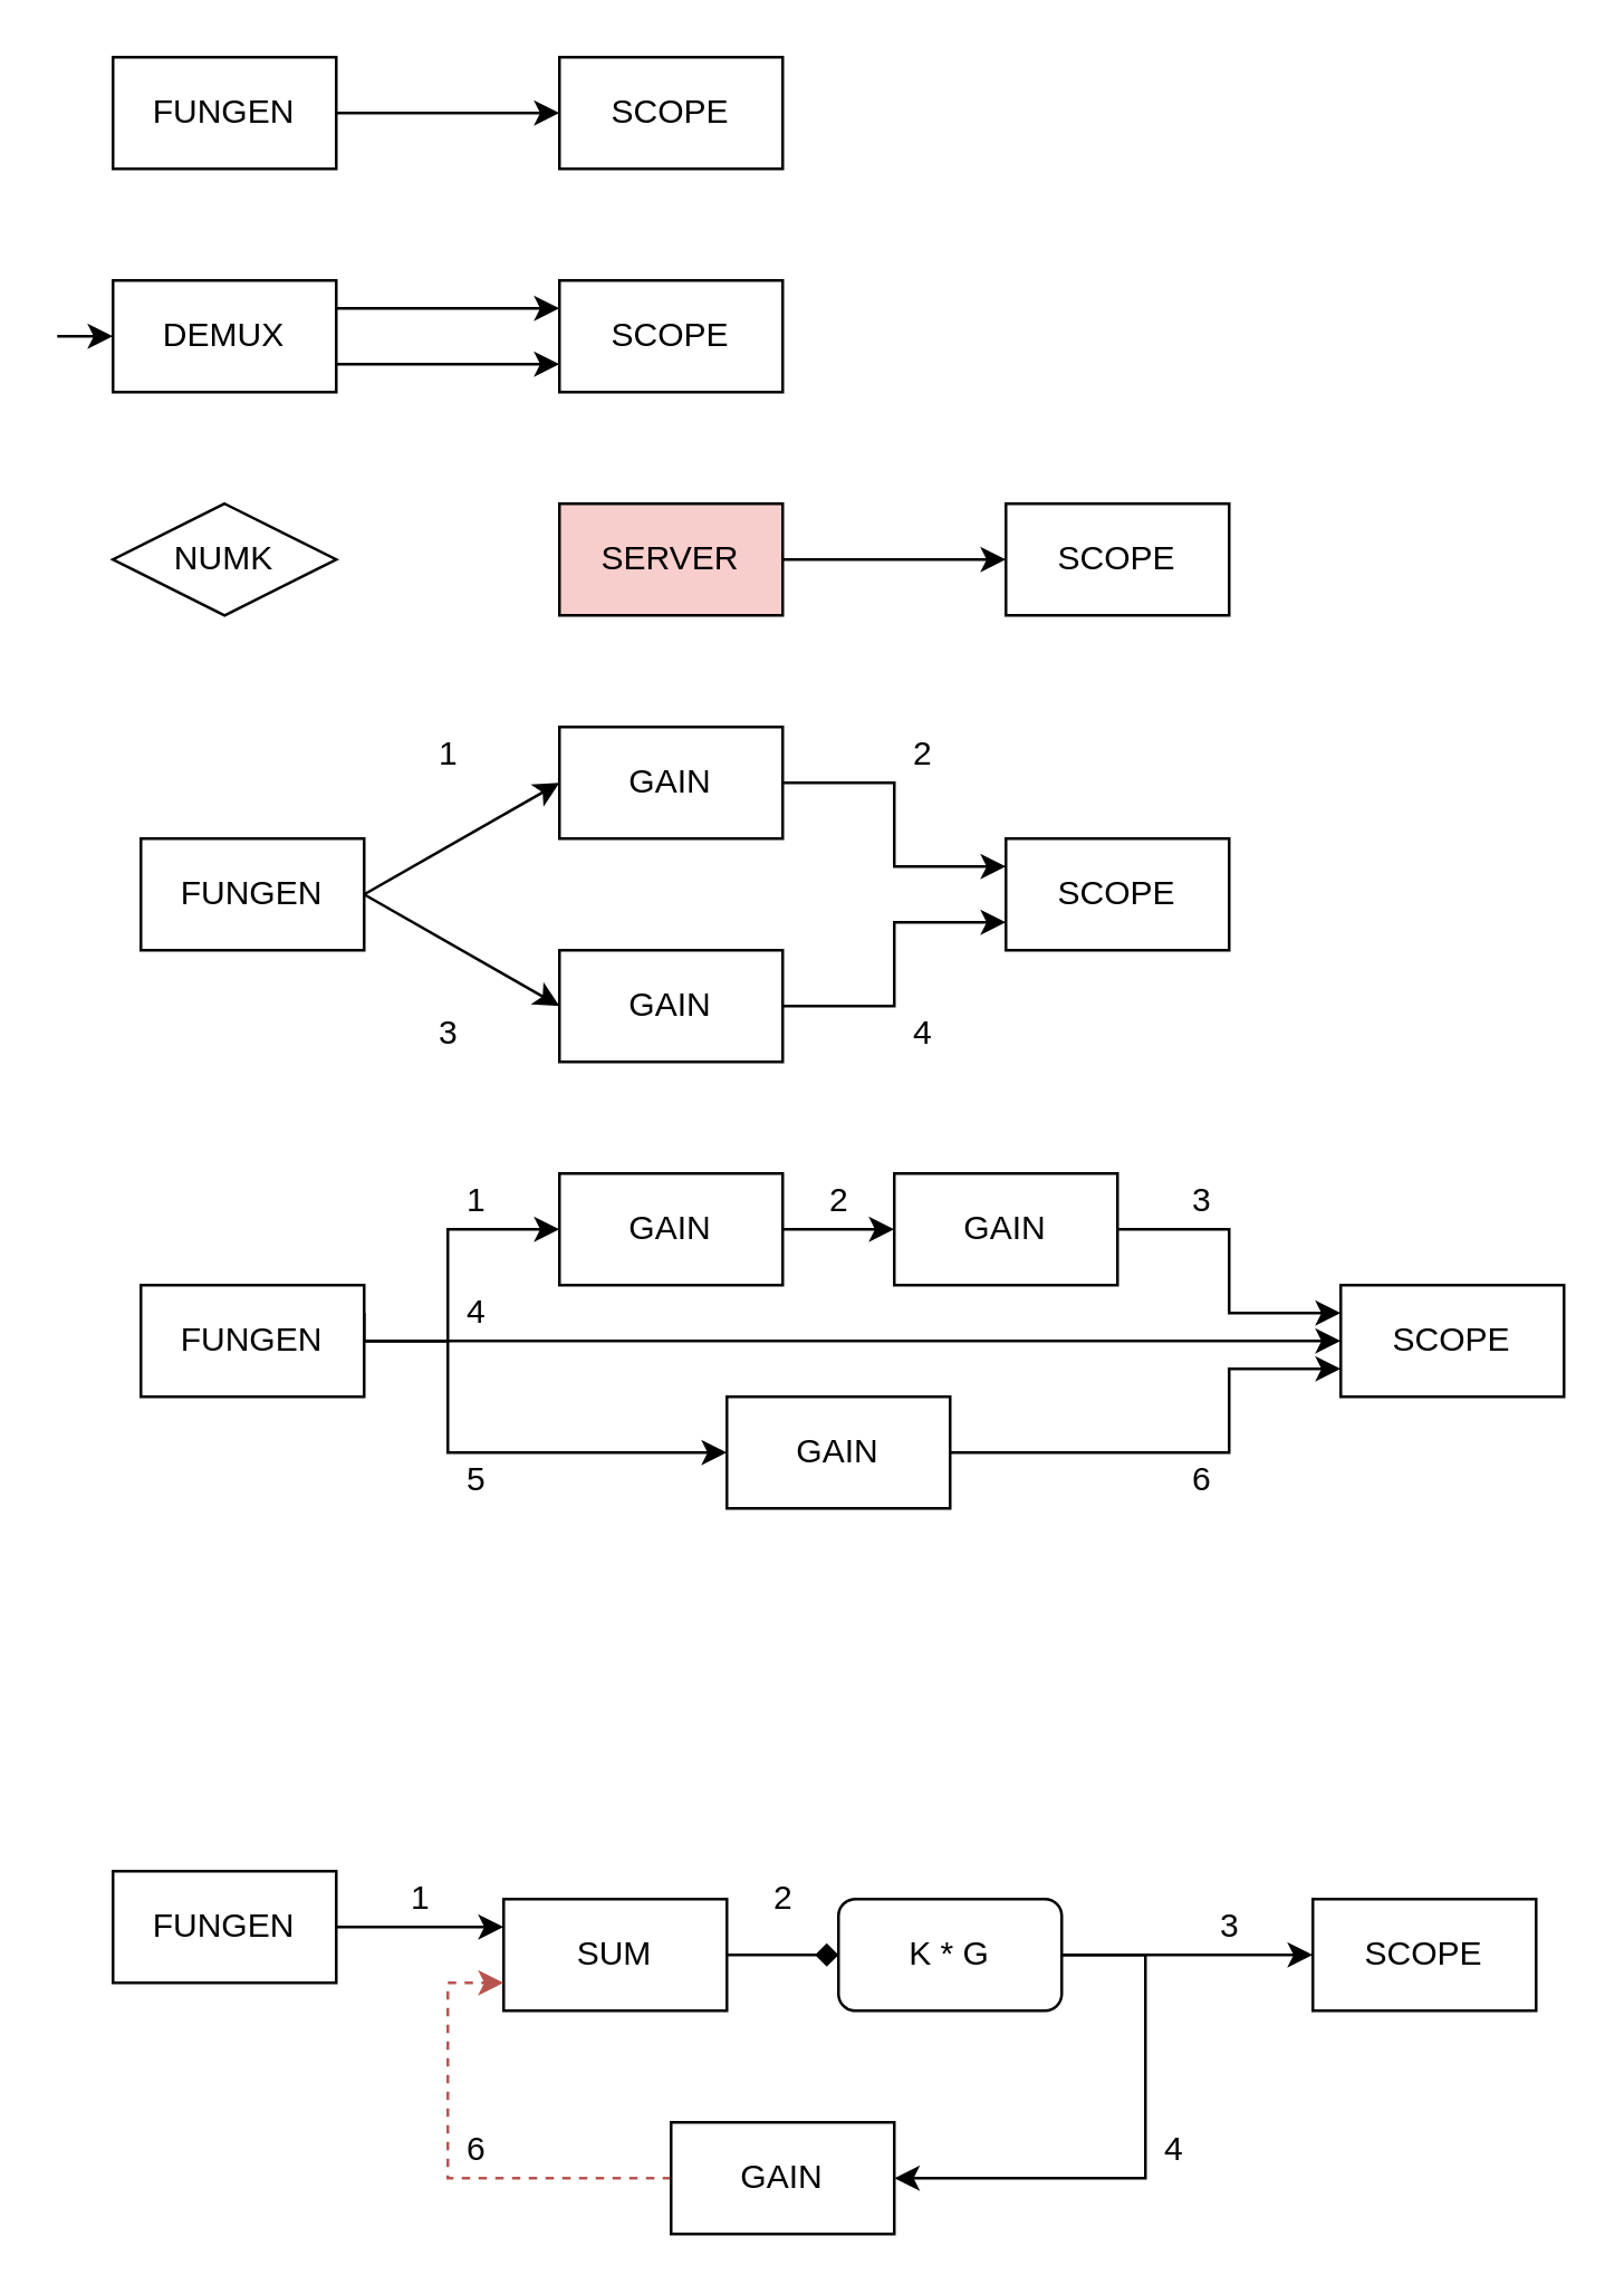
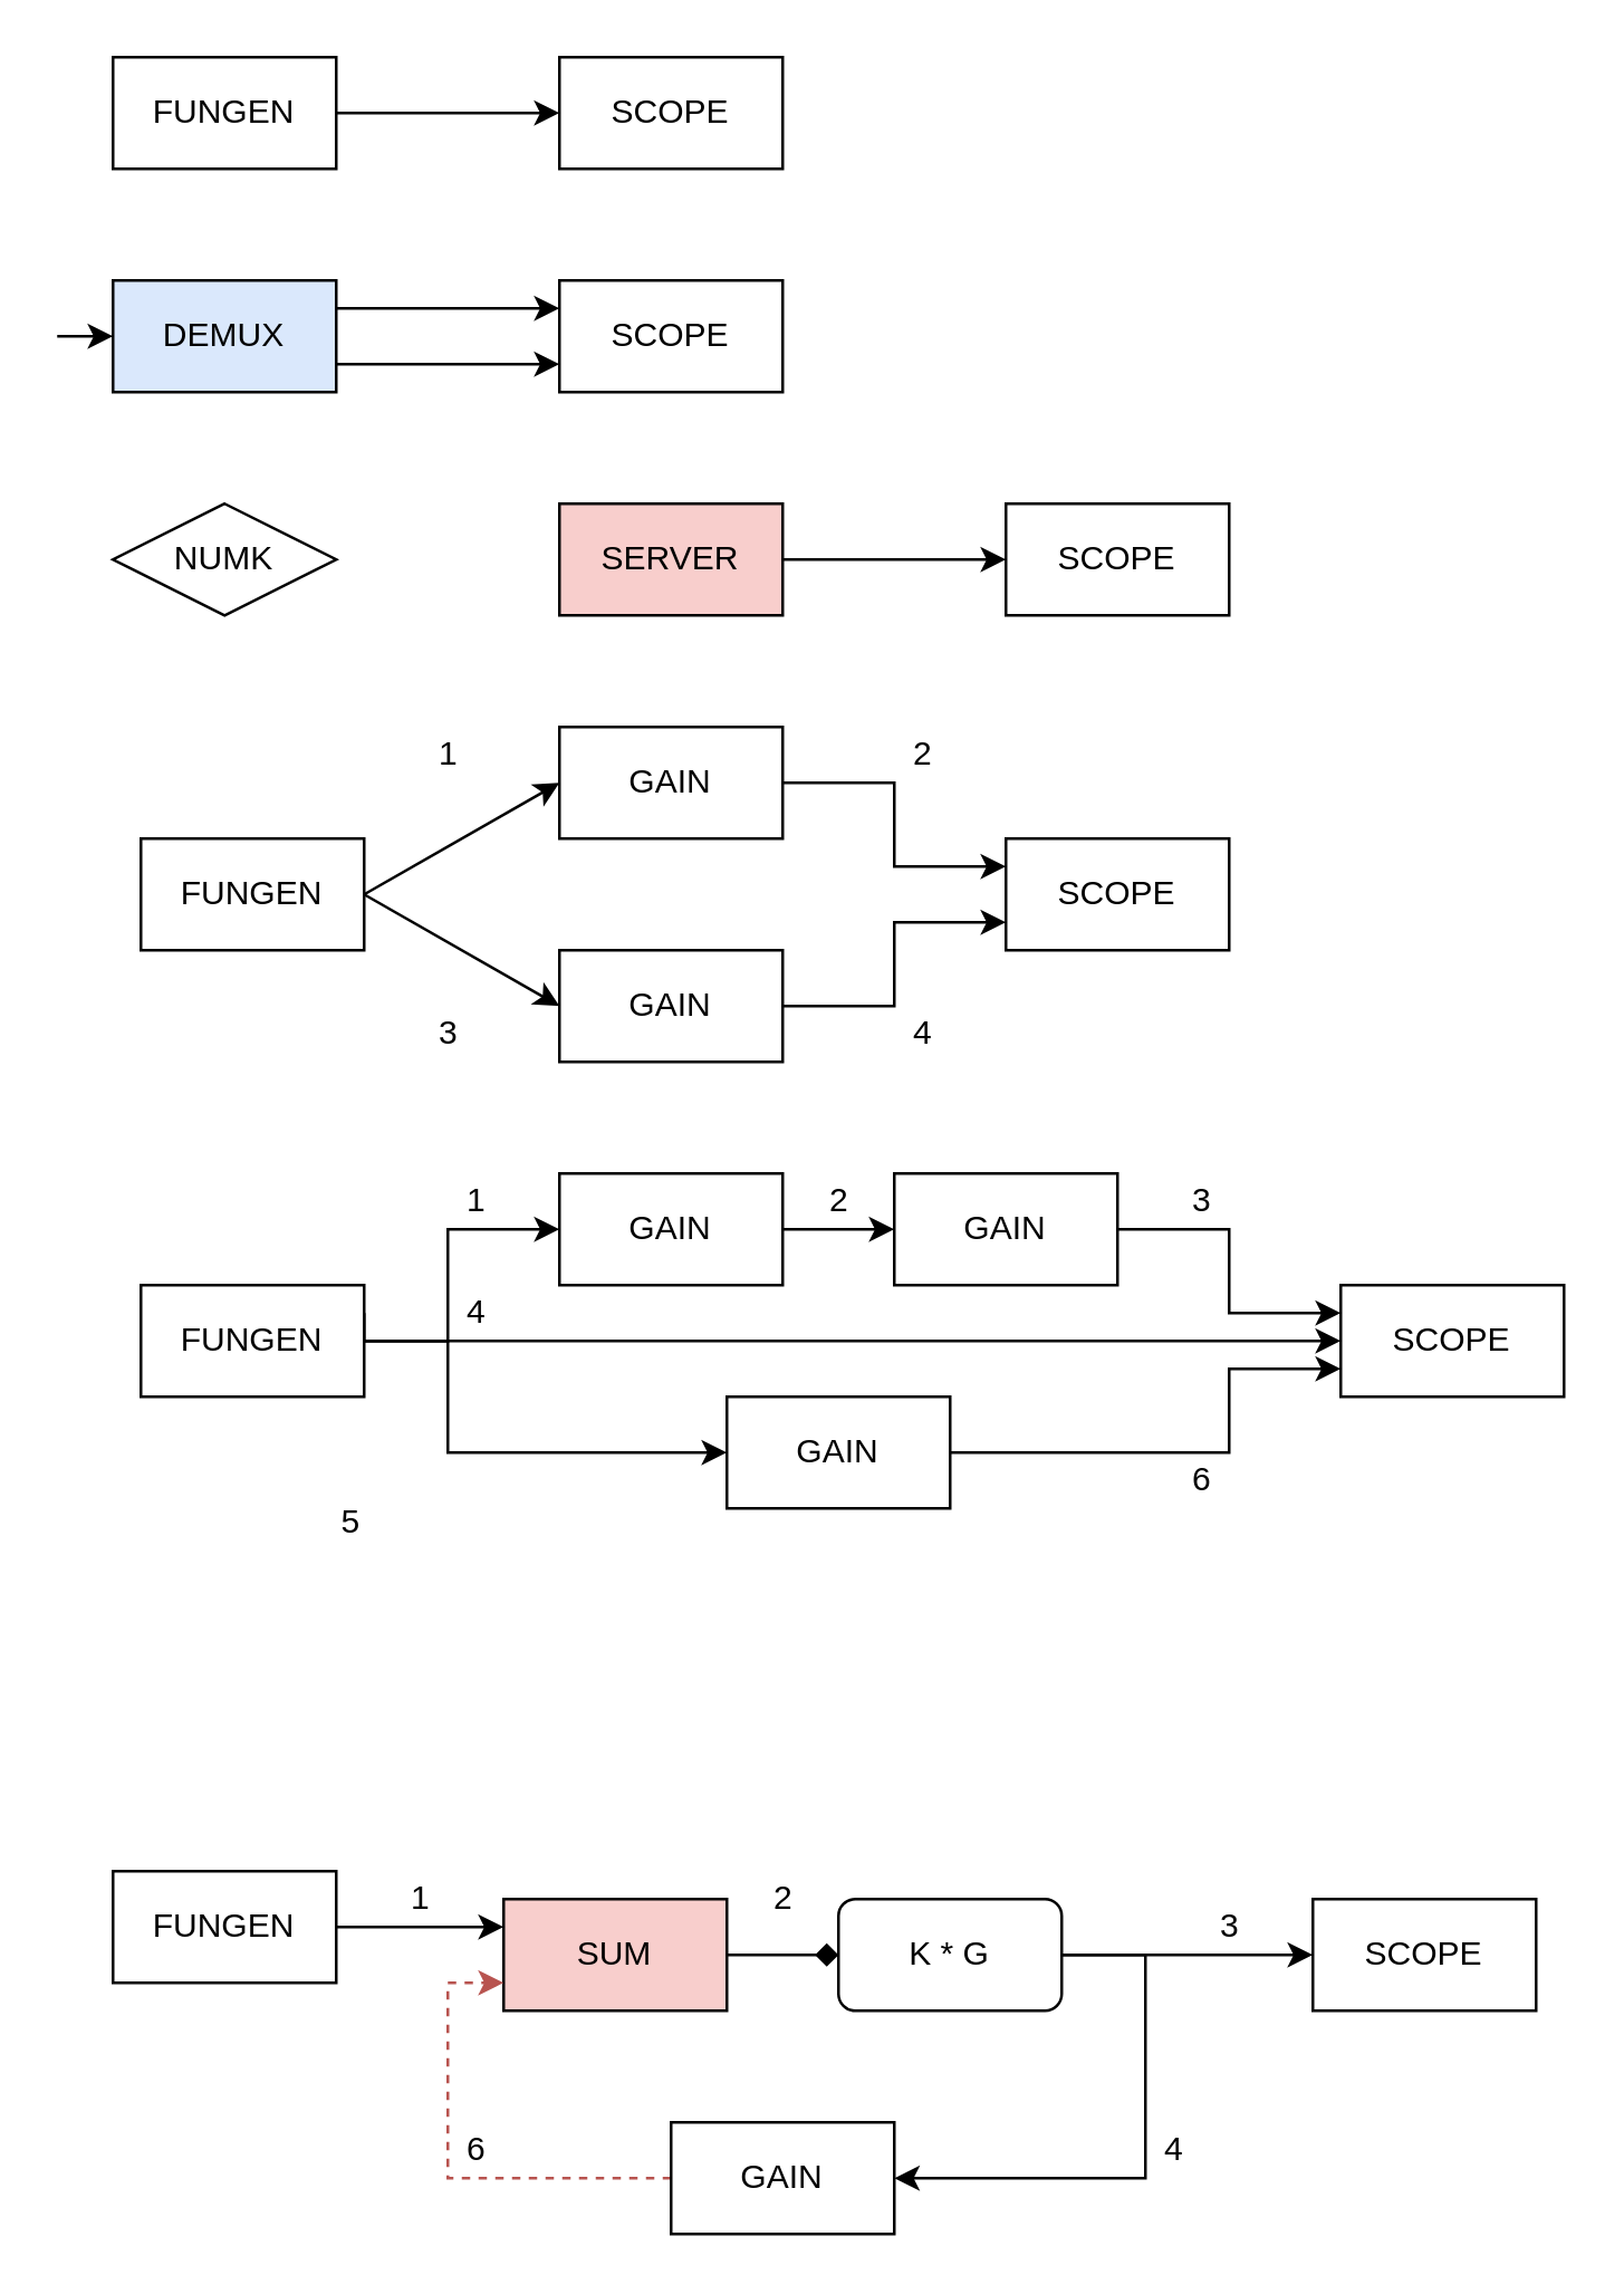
  <mxCell id="0" />
  <mxCell id="1" parent="0" />
  <mxCell id="2" value="FUNGEN" style="rounded=0;whiteSpace=wrap;html=1;" parent="1" vertex="1"><mxGeometry x="40" y="20" width="80" height="40" as="geometry" /></mxCell>
  <mxCell id="3" value="SCOPE" style="rounded=0;whiteSpace=wrap;html=1;" parent="1" vertex="1"><mxGeometry x="200" y="20" width="80" height="40" as="geometry" /></mxCell>
  <mxCell id="4" value="NUMK" style="rhombus;whiteSpace=wrap;html=1;" parent="1" vertex="1"><mxGeometry x="40" y="180" width="80" height="40" as="geometry" /></mxCell>
  <mxCell id="5" value="SERVER" style="rounded=0;whiteSpace=wrap;html=1;fillColor=#f8cecc;" parent="1" vertex="1"><mxGeometry x="200" y="180" width="80" height="40" as="geometry" /></mxCell>
  <mxCell id="6" value="SCOPE" style="rounded=0;whiteSpace=wrap;html=1;" parent="1" vertex="1"><mxGeometry x="360" y="180" width="80" height="40" as="geometry" /></mxCell>
  <mxCell id="7" value="FUNGEN" style="rounded=0;whiteSpace=wrap;html=1;" parent="1" vertex="1"><mxGeometry x="50" y="300" width="80" height="40" as="geometry" /></mxCell>
  <mxCell id="8" style="edgeStyle=orthogonalEdgeStyle;rounded=0;orthogonalLoop=1;jettySize=auto;html=1;entryX=0;entryY=0.25;entryDx=0;entryDy=0;" parent="1" source="9" target="10" edge="1"><mxGeometry relative="1" as="geometry" /></mxCell>
  <mxCell id="9" value="GAIN" style="rounded=0;whiteSpace=wrap;html=1;" parent="1" vertex="1"><mxGeometry x="200" y="260" width="80" height="40" as="geometry" /></mxCell>
  <mxCell id="10" value="SCOPE" style="rounded=0;whiteSpace=wrap;html=1;" parent="1" vertex="1"><mxGeometry x="360" y="300" width="80" height="40" as="geometry" /></mxCell>
  <mxCell id="11" style="edgeStyle=orthogonalEdgeStyle;rounded=0;orthogonalLoop=1;jettySize=auto;html=1;entryX=0;entryY=0.75;entryDx=0;entryDy=0;" parent="1" source="12" target="10" edge="1"><mxGeometry relative="1" as="geometry" /></mxCell>
  <mxCell id="12" value="GAIN" style="rounded=0;whiteSpace=wrap;html=1;" parent="1" vertex="1"><mxGeometry x="200" y="340" width="80" height="40" as="geometry" /></mxCell>
  <mxCell id="13" value="" style="endArrow=classic;html=1;exitX=1;exitY=0.5;exitDx=0;exitDy=0;entryX=0;entryY=0.5;entryDx=0;entryDy=0;" parent="1" source="2" target="3" edge="1"><mxGeometry width="50" height="50" relative="1" as="geometry"><mxPoint x="100" y="240" as="sourcePoint" /><mxPoint x="150" y="190" as="targetPoint" /></mxGeometry></mxCell>
  <mxCell id="14" value="" style="endArrow=classic;html=1;exitX=1;exitY=0.5;exitDx=0;exitDy=0;entryX=0;entryY=0.5;entryDx=0;entryDy=0;" parent="1" source="5" target="6" edge="1"><mxGeometry width="50" height="50" relative="1" as="geometry"><mxPoint x="120" y="280" as="sourcePoint" /><mxPoint x="170" y="230" as="targetPoint" /></mxGeometry></mxCell>
  <mxCell id="15" value="" style="endArrow=classic;html=1;exitX=1;exitY=0.5;exitDx=0;exitDy=0;entryX=0;entryY=0.5;entryDx=0;entryDy=0;" parent="1" source="7" target="9" edge="1"><mxGeometry width="50" height="50" relative="1" as="geometry"><mxPoint x="120" y="240" as="sourcePoint" /><mxPoint x="170" y="190" as="targetPoint" /></mxGeometry></mxCell>
  <mxCell id="16" value="" style="endArrow=classic;html=1;exitX=1;exitY=0.5;exitDx=0;exitDy=0;entryX=0;entryY=0.5;entryDx=0;entryDy=0;" parent="1" source="7" target="12" edge="1"><mxGeometry width="50" height="50" relative="1" as="geometry"><mxPoint x="120" y="240" as="sourcePoint" /><mxPoint x="170" y="190" as="targetPoint" /></mxGeometry></mxCell>
  <mxCell id="17" value="FUNGEN" style="rounded=0;whiteSpace=wrap;html=1;" parent="1" vertex="1"><mxGeometry x="40" y="670" width="80" height="40" as="geometry" /></mxCell>
  <mxCell id="18" style="edgeStyle=orthogonalEdgeStyle;rounded=0;orthogonalLoop=1;jettySize=auto;html=1;exitX=1;exitY=0.5;exitDx=0;exitDy=0;entryX=1;entryY=0.5;entryDx=0;entryDy=0;" parent="1" source="22" target="25" edge="1"><mxGeometry relative="1" as="geometry"><Array as="points"><mxPoint x="410" y="700" /><mxPoint x="410" y="780" /></Array><mxPoint x="370" y="700" as="sourcePoint" /><mxPoint x="370" y="780" as="targetPoint" /></mxGeometry></mxCell>
  <mxCell id="19" value="" style="edgeStyle=orthogonalEdgeStyle;rounded=0;orthogonalLoop=1;jettySize=auto;html=1;endArrow=diamond;" edge="1" parent="1" source="20" target="22"><mxGeometry relative="1" as="geometry" /></mxCell>
- <mxCell id="20" value="SUM" style="rounded=0;whiteSpace=wrap;html=1;" parent="1" vertex="1"><mxGeometry x="180" y="680" width="80" height="40" as="geometry" /></mxCell>
+ <mxCell id="20" value="SUM" style="rounded=0;whiteSpace=wrap;html=1;fillColor=#f8cecc;" parent="1" vertex="1"><mxGeometry x="180" y="680" width="80" height="40" as="geometry" /></mxCell>
  <mxCell id="21" style="edgeStyle=orthogonalEdgeStyle;rounded=0;orthogonalLoop=1;jettySize=auto;html=1;exitX=1;exitY=0.5;exitDx=0;exitDy=0;entryX=0;entryY=0.5;entryDx=0;entryDy=0;" edge="1" parent="1" source="22" target="23"><mxGeometry relative="1" as="geometry" /></mxCell>
  <mxCell id="22" value="K * G" style="whiteSpace=wrap;html=1;rounded=1;" vertex="1" parent="1"><mxGeometry x="300" y="680" width="80" height="40" as="geometry" /></mxCell>
  <mxCell id="23" value="SCOPE" style="rounded=0;whiteSpace=wrap;html=1;" parent="1" vertex="1"><mxGeometry x="470" y="680" width="80" height="40" as="geometry" /></mxCell>
  <mxCell id="24" style="edgeStyle=orthogonalEdgeStyle;rounded=0;orthogonalLoop=1;jettySize=auto;html=1;entryX=0;entryY=0.75;entryDx=0;entryDy=0;fillColor=#f8cecc;strokeColor=#b85450;dashed=1;" parent="1" source="25" target="20" edge="1"><mxGeometry relative="1" as="geometry"><Array as="points"><mxPoint x="160" y="780" /><mxPoint x="160" y="710" /></Array></mxGeometry></mxCell>
  <mxCell id="25" value="GAIN" style="rounded=0;whiteSpace=wrap;html=1;" parent="1" vertex="1"><mxGeometry x="240" y="760" width="80" height="40" as="geometry" /></mxCell>
  <mxCell id="26" value="" style="endArrow=classic;html=1;exitX=1;exitY=0.5;exitDx=0;exitDy=0;" parent="1" source="17" edge="1"><mxGeometry width="50" height="50" relative="1" as="geometry"><mxPoint x="120" y="650" as="sourcePoint" /><mxPoint x="180" y="690" as="targetPoint" /></mxGeometry></mxCell>
  <mxCell id="27" style="edgeStyle=orthogonalEdgeStyle;rounded=0;orthogonalLoop=1;jettySize=auto;html=1;exitX=1;exitY=0.25;exitDx=0;exitDy=0;entryX=0;entryY=0.5;entryDx=0;entryDy=0;" parent="1" source="30" target="32" edge="1"><mxGeometry relative="1" as="geometry"><Array as="points"><mxPoint x="130" y="480" /><mxPoint x="160" y="480" /><mxPoint x="160" y="440" /></Array></mxGeometry></mxCell>
  <mxCell id="28" style="edgeStyle=orthogonalEdgeStyle;rounded=0;orthogonalLoop=1;jettySize=auto;html=1;exitX=1;exitY=0.5;exitDx=0;exitDy=0;entryX=0;entryY=0.5;entryDx=0;entryDy=0;" parent="1" source="30" target="35" edge="1"><mxGeometry relative="1" as="geometry"><Array as="points"><mxPoint x="160" y="480" /><mxPoint x="160" y="520" /></Array></mxGeometry></mxCell>
  <mxCell id="29" style="edgeStyle=orthogonalEdgeStyle;rounded=0;orthogonalLoop=1;jettySize=auto;html=1;exitX=1;exitY=0.5;exitDx=0;exitDy=0;entryX=0;entryY=0.5;entryDx=0;entryDy=0;" edge="1" parent="1" source="30" target="33"><mxGeometry relative="1" as="geometry" /></mxCell>
  <mxCell id="30" value="FUNGEN" style="rounded=0;whiteSpace=wrap;html=1;" parent="1" vertex="1"><mxGeometry x="50" y="460" width="80" height="40" as="geometry" /></mxCell>
  <mxCell id="31" style="edgeStyle=orthogonalEdgeStyle;rounded=0;orthogonalLoop=1;jettySize=auto;html=1;" parent="1" source="32" target="37" edge="1"><mxGeometry relative="1" as="geometry" /></mxCell>
  <mxCell id="32" value="GAIN" style="rounded=0;whiteSpace=wrap;html=1;" parent="1" vertex="1"><mxGeometry x="200" y="420" width="80" height="40" as="geometry" /></mxCell>
  <mxCell id="33" value="SCOPE" style="rounded=0;whiteSpace=wrap;html=1;" parent="1" vertex="1"><mxGeometry x="480" y="460" width="80" height="40" as="geometry" /></mxCell>
  <mxCell id="34" style="edgeStyle=orthogonalEdgeStyle;rounded=0;orthogonalLoop=1;jettySize=auto;html=1;entryX=0;entryY=0.75;entryDx=0;entryDy=0;" parent="1" source="35" target="33" edge="1"><mxGeometry relative="1" as="geometry"><Array as="points"><mxPoint x="440" y="520" /><mxPoint x="440" y="490" /></Array></mxGeometry></mxCell>
  <mxCell id="35" value="GAIN" style="rounded=0;whiteSpace=wrap;html=1;" parent="1" vertex="1"><mxGeometry x="260" y="500" width="80" height="40" as="geometry" /></mxCell>
  <mxCell id="36" style="edgeStyle=orthogonalEdgeStyle;rounded=0;orthogonalLoop=1;jettySize=auto;html=1;entryX=0;entryY=0.25;entryDx=0;entryDy=0;" parent="1" source="37" target="33" edge="1"><mxGeometry relative="1" as="geometry" /></mxCell>
  <mxCell id="37" value="GAIN" style="rounded=0;whiteSpace=wrap;html=1;" parent="1" vertex="1"><mxGeometry x="320" y="420" width="80" height="40" as="geometry" /></mxCell>
  <mxCell id="38" value="1" style="text;html=1;align=center;verticalAlign=middle;resizable=0;points=[];autosize=1;" vertex="1" parent="1"><mxGeometry x="150" y="260" width="20" height="20" as="geometry" /></mxCell>
  <mxCell id="39" value="2" style="text;html=1;align=center;verticalAlign=middle;resizable=0;points=[];autosize=1;" vertex="1" parent="1"><mxGeometry x="320" y="260" width="20" height="20" as="geometry" /></mxCell>
  <mxCell id="40" value="3" style="text;html=1;align=center;verticalAlign=middle;resizable=0;points=[];autosize=1;" vertex="1" parent="1"><mxGeometry x="150" y="360" width="20" height="20" as="geometry" /></mxCell>
  <mxCell id="41" value="4" style="text;html=1;align=center;verticalAlign=middle;resizable=0;points=[];autosize=1;" vertex="1" parent="1"><mxGeometry x="320" y="360" width="20" height="20" as="geometry" /></mxCell>
  <mxCell id="42" value="1" style="text;html=1;align=center;verticalAlign=middle;resizable=0;points=[];autosize=1;" vertex="1" parent="1"><mxGeometry x="160" y="420" width="20" height="20" as="geometry" /></mxCell>
  <mxCell id="43" value="2" style="text;html=1;align=center;verticalAlign=middle;resizable=0;points=[];autosize=1;" vertex="1" parent="1"><mxGeometry x="290" y="420" width="20" height="20" as="geometry" /></mxCell>
  <mxCell id="44" value="3" style="text;html=1;align=center;verticalAlign=middle;resizable=0;points=[];autosize=1;" vertex="1" parent="1"><mxGeometry x="420" y="420" width="20" height="20" as="geometry" /></mxCell>
  <mxCell id="45" value="4" style="text;html=1;align=center;verticalAlign=middle;resizable=0;points=[];autosize=1;" vertex="1" parent="1"><mxGeometry x="160" y="460" width="20" height="20" as="geometry" /></mxCell>
- <mxCell id="46" value="5" style="text;html=1;align=center;verticalAlign=middle;resizable=0;points=[];autosize=1;" vertex="1" parent="1"><mxGeometry x="160" y="520" width="20" height="20" as="geometry" /></mxCell>
+ <mxCell id="46" value="5" style="text;html=1;align=center;verticalAlign=middle;resizable=0;points=[];autosize=1;" vertex="1" parent="1"><mxGeometry x="115" y="535" width="20" height="20" as="geometry" /></mxCell>
  <mxCell id="47" value="6" style="text;html=1;align=center;verticalAlign=middle;resizable=0;points=[];autosize=1;" vertex="1" parent="1"><mxGeometry x="420" y="520" width="20" height="20" as="geometry" /></mxCell>
  <mxCell id="48" value="1" style="text;html=1;align=center;verticalAlign=middle;resizable=0;points=[];autosize=1;" vertex="1" parent="1"><mxGeometry x="140" y="670" width="20" height="20" as="geometry" /></mxCell>
  <mxCell id="49" value="2" style="text;html=1;align=center;verticalAlign=middle;resizable=0;points=[];autosize=1;" vertex="1" parent="1"><mxGeometry x="270" y="670" width="20" height="20" as="geometry" /></mxCell>
  <mxCell id="50" value="3" style="text;html=1;align=center;verticalAlign=middle;resizable=0;points=[];autosize=1;" vertex="1" parent="1"><mxGeometry x="430" y="680" width="20" height="20" as="geometry" /></mxCell>
  <mxCell id="51" value="4" style="text;html=1;align=center;verticalAlign=middle;resizable=0;points=[];autosize=1;" vertex="1" parent="1"><mxGeometry x="410" y="760" width="20" height="20" as="geometry" /></mxCell>
  <mxCell id="52" value="6" style="text;html=1;align=center;verticalAlign=middle;resizable=0;points=[];autosize=1;" vertex="1" parent="1"><mxGeometry x="160" y="760" width="20" height="20" as="geometry" /></mxCell>
  <mxCell id="53" style="edgeStyle=orthogonalEdgeStyle;rounded=0;orthogonalLoop=1;jettySize=auto;html=1;exitX=1;exitY=0.75;exitDx=0;exitDy=0;entryX=0;entryY=0.75;entryDx=0;entryDy=0;" edge="1" parent="1" source="54" target="55"><mxGeometry relative="1" as="geometry" /></mxCell>
- <mxCell id="54" value="DEMUX" style="rounded=0;whiteSpace=wrap;html=1;" vertex="1" parent="1"><mxGeometry x="40" y="100" width="80" height="40" as="geometry" /></mxCell>
+ <mxCell id="54" value="DEMUX" style="rounded=0;whiteSpace=wrap;html=1;fillColor=#dae8fc;" vertex="1" parent="1"><mxGeometry x="40" y="100" width="80" height="40" as="geometry" /></mxCell>
  <mxCell id="55" value="SCOPE" style="rounded=0;whiteSpace=wrap;html=1;" vertex="1" parent="1"><mxGeometry x="200" y="100" width="80" height="40" as="geometry" /></mxCell>
  <mxCell id="56" value="" style="endArrow=classic;html=1;exitX=1;exitY=0.25;exitDx=0;exitDy=0;entryX=0;entryY=0.25;entryDx=0;entryDy=0;" edge="1" parent="1" source="54" target="55"><mxGeometry width="50" height="50" relative="1" as="geometry"><mxPoint x="100" y="320" as="sourcePoint" /><mxPoint x="150" y="270" as="targetPoint" /></mxGeometry></mxCell>
  <mxCell id="57" value="" style="endArrow=classic;html=1;entryX=0;entryY=0.5;entryDx=0;entryDy=0;" edge="1" parent="1" target="54"><mxGeometry width="50" height="50" relative="1" as="geometry"><mxPoint x="20" y="120" as="sourcePoint" /><mxPoint x="0" y="120" as="targetPoint" /></mxGeometry></mxCell>
